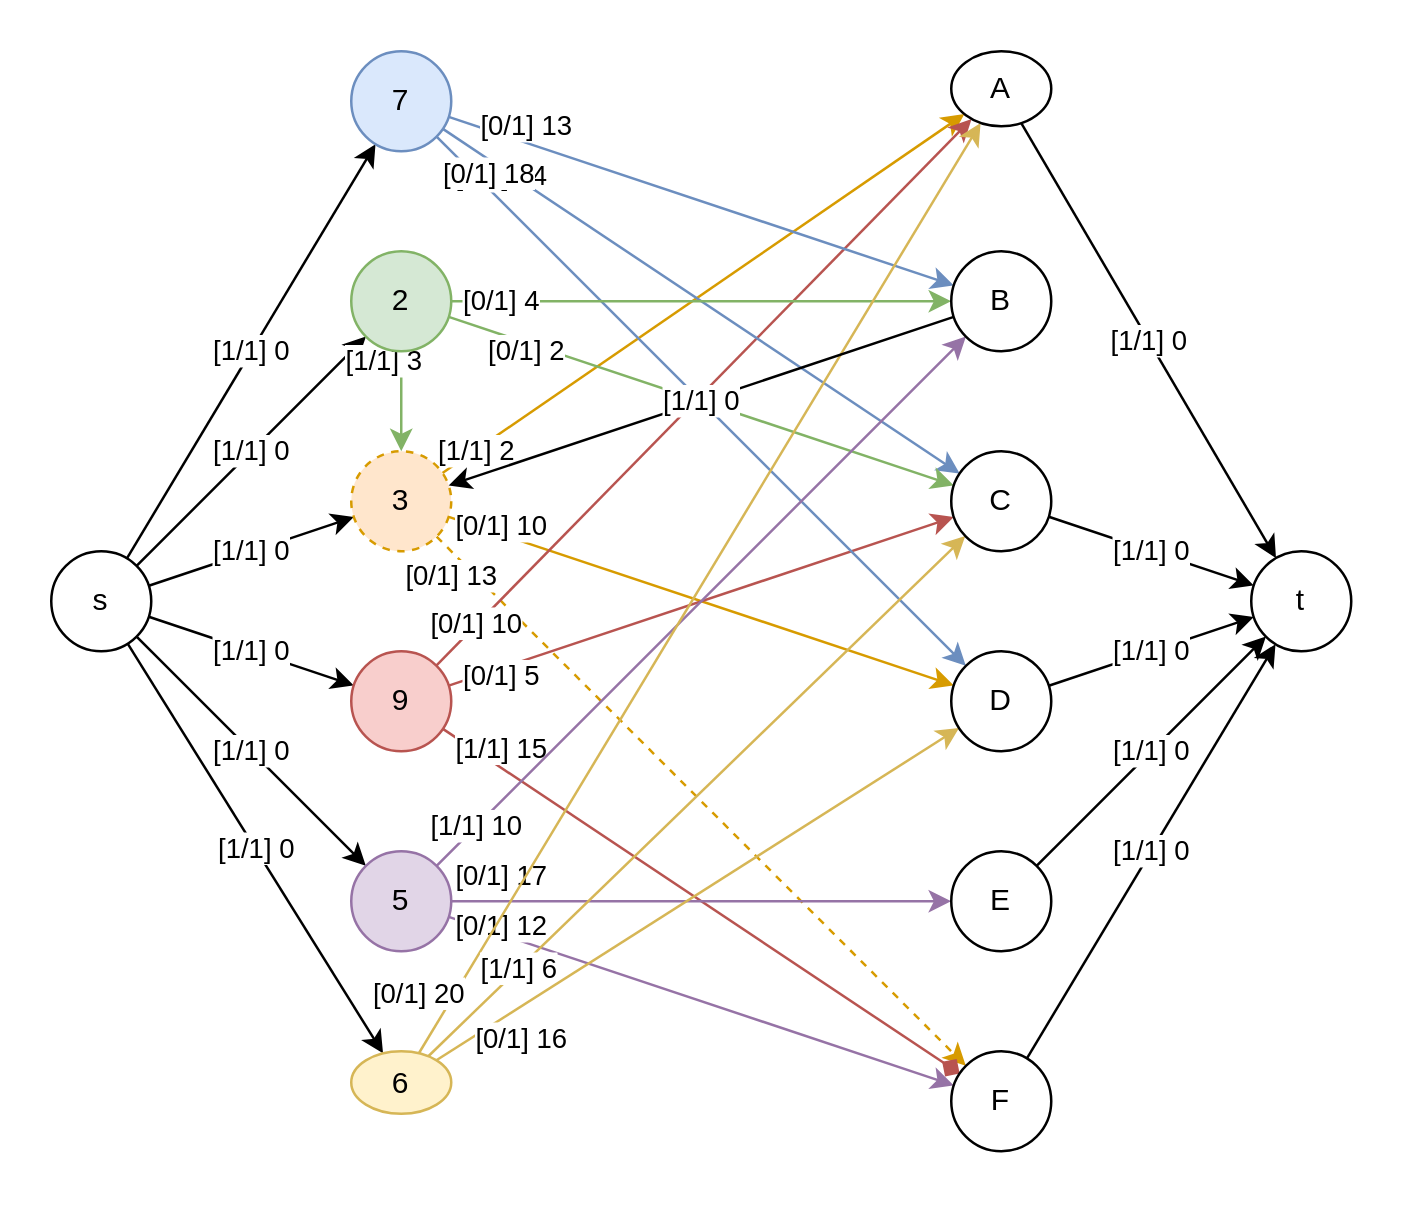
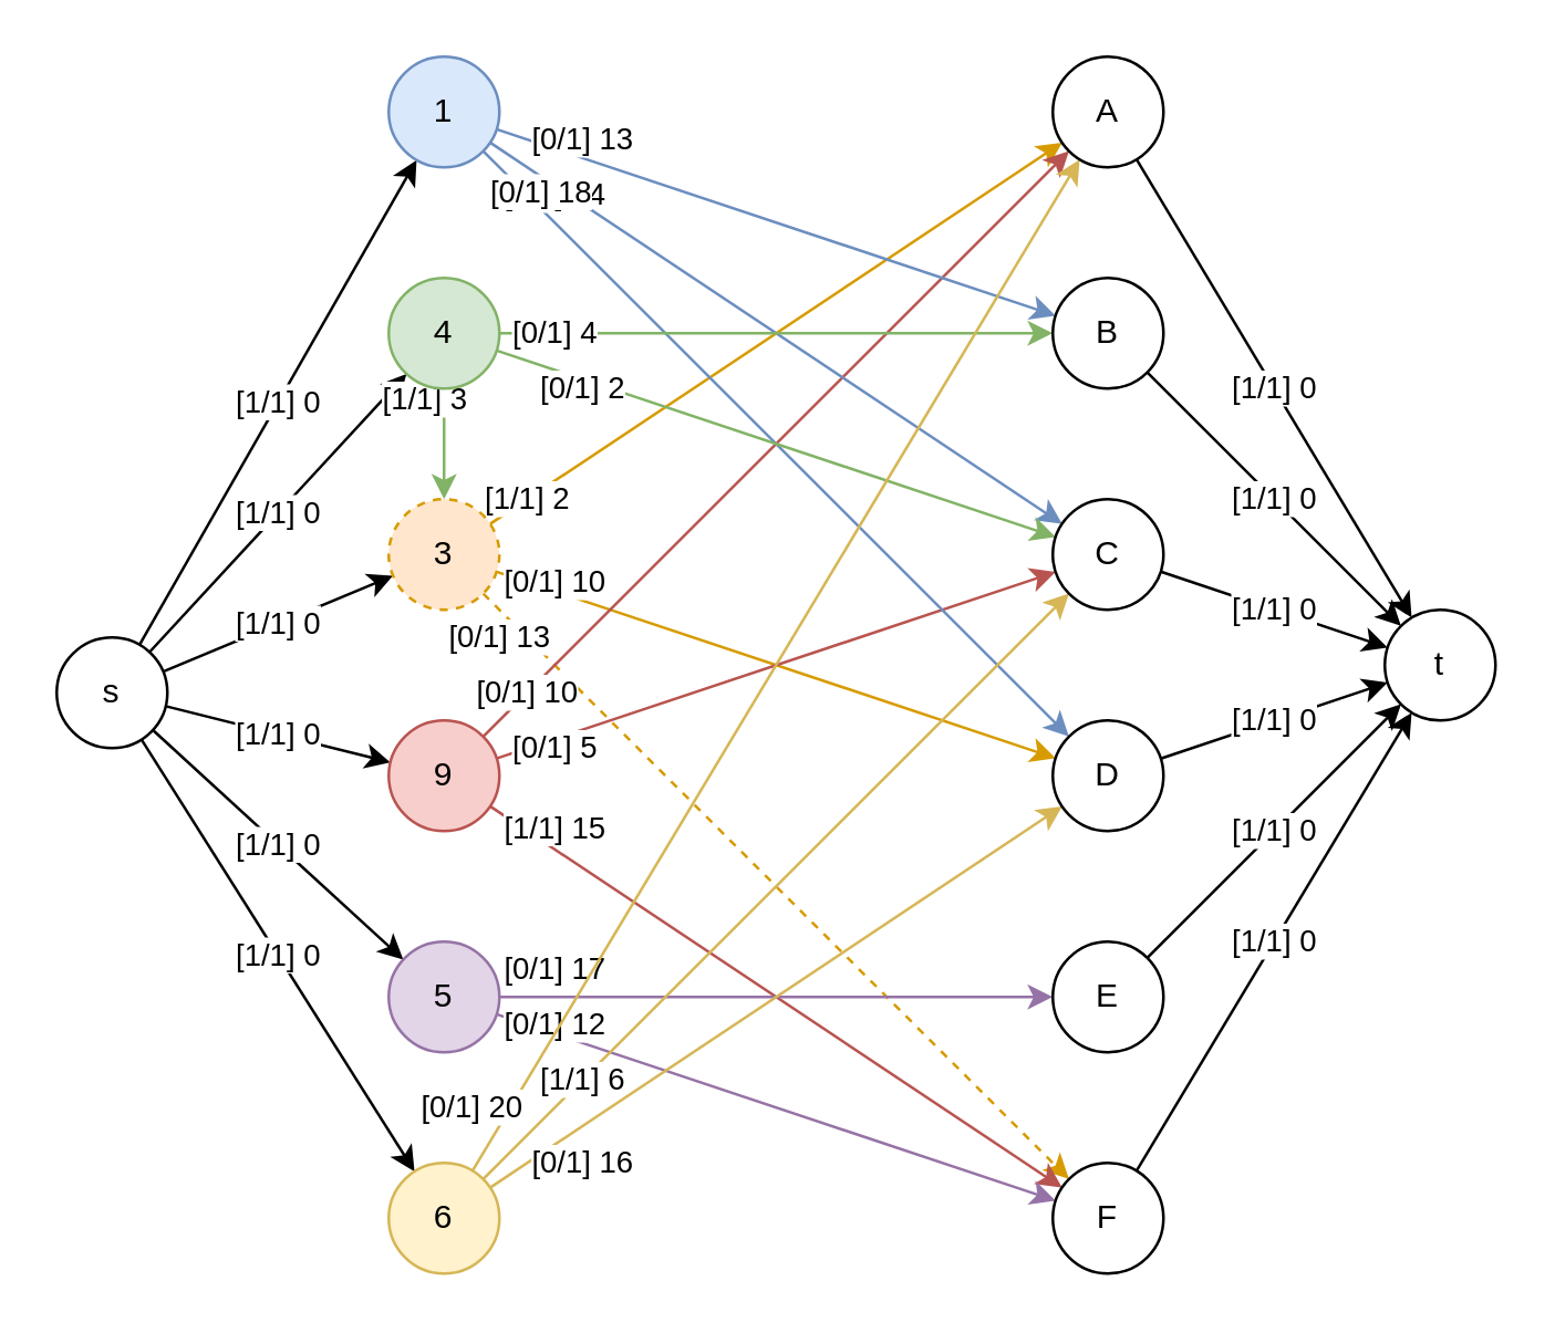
  <mxCell id="0" />
  <mxCell id="1" parent="0" />
  <mxCell id="2" value="[1/1] 0" style="rounded=0;orthogonalLoop=1;jettySize=auto;html=1;" parent="1" source="8" target="20" edge="1"><mxGeometry relative="1" as="geometry" /></mxCell>
  <mxCell id="3" value="[1/1] 0" style="rounded=0;orthogonalLoop=1;jettySize=auto;html=1;" parent="1" source="8" target="24" edge="1"><mxGeometry relative="1" as="geometry" /></mxCell>
  <mxCell id="4" value="[1/1] 0" style="rounded=0;orthogonalLoop=1;jettySize=auto;html=1;" parent="1" source="8" target="12" edge="1"><mxGeometry relative="1" as="geometry" /></mxCell>
  <mxCell id="5" value="[1/1] 0" style="rounded=0;orthogonalLoop=1;jettySize=auto;html=1;" parent="1" source="8" target="16" edge="1"><mxGeometry relative="1" as="geometry" /></mxCell>
  <mxCell id="6" value="[1/1] 0" style="rounded=0;orthogonalLoop=1;jettySize=auto;html=1;" parent="1" source="8" target="28" edge="1"><mxGeometry relative="1" as="geometry" /></mxCell>
  <mxCell id="7" value="[1/1] 0" style="rounded=0;orthogonalLoop=1;jettySize=auto;html=1;" parent="1" source="8" target="32" edge="1"><mxGeometry relative="1" as="geometry" /></mxCell>
- <mxCell id="8" value="s" style="ellipse;whiteSpace=wrap;html=1;aspect=fixed;" parent="1" vertex="1"><mxGeometry x="20" y="220" width="40" height="40" as="geometry" /></mxCell>
+ <mxCell id="8" value="s" style="ellipse;whiteSpace=wrap;html=1;aspect=fixed;" parent="1" vertex="1"><mxGeometry x="20" y="230" width="40" height="40" as="geometry" /></mxCell>
  <mxCell id="9" value="[1/1] 2" style="rounded=0;orthogonalLoop=1;jettySize=auto;html=1;fillColor=#ffe6cc;strokeColor=#d79b00;" parent="1" source="12" target="38" edge="1"><mxGeometry x="-0.871" relative="1" as="geometry"><mxPoint as="offset" /></mxGeometry></mxCell>
  <mxCell id="10" value="[0/1] 10" style="rounded=0;orthogonalLoop=1;jettySize=auto;html=1;fillColor=#ffe6cc;strokeColor=#d79b00;" parent="1" source="12" target="36" edge="1"><mxGeometry x="-0.802" y="3" relative="1" as="geometry"><mxPoint as="offset" /></mxGeometry></mxCell>
  <mxCell id="11" value="[0/1] 13" style="rounded=0;orthogonalLoop=1;jettySize=auto;html=1;fillColor=#ffe6cc;strokeColor=#d79b00;dashed=1;" parent="1" source="12" target="44" edge="1"><mxGeometry x="-0.897" y="-7" relative="1" as="geometry"><mxPoint as="offset" /></mxGeometry></mxCell>
  <mxCell id="12" value="3" style="ellipse;whiteSpace=wrap;html=1;aspect=fixed;fillColor=#ffe6cc;strokeColor=#d79b00;dashed=1;" parent="1" vertex="1"><mxGeometry x="140" y="180" width="40" height="40" as="geometry" /></mxCell>
  <mxCell id="13" value="[0/1] 10" style="rounded=0;orthogonalLoop=1;jettySize=auto;html=1;fillColor=#f8cecc;strokeColor=#b85450;" parent="1" source="16" target="38" edge="1"><mxGeometry x="-0.85" relative="1" as="geometry"><mxPoint as="offset" /></mxGeometry></mxCell>
  <mxCell id="14" value="[0/1] 5" style="rounded=0;orthogonalLoop=1;jettySize=auto;html=1;fillColor=#f8cecc;strokeColor=#b85450;" parent="1" source="16" target="34" edge="1"><mxGeometry x="-0.802" y="-3" relative="1" as="geometry"><mxPoint as="offset" /></mxGeometry></mxCell>
- <mxCell id="15" value="[1/1] 15" style="rounded=0;orthogonalLoop=1;jettySize=auto;html=1;fillColor=#f8cecc;strokeColor=#b85450;endArrow=diamond;" parent="1" source="16" target="44" edge="1"><mxGeometry x="-0.804" y="6" relative="1" as="geometry"><mxPoint as="offset" /></mxGeometry></mxCell>
+ <mxCell id="15" value="[1/1] 15" style="rounded=0;orthogonalLoop=1;jettySize=auto;html=1;fillColor=#f8cecc;strokeColor=#b85450;" parent="1" source="16" target="44" edge="1"><mxGeometry x="-0.804" y="6" relative="1" as="geometry"><mxPoint as="offset" /></mxGeometry></mxCell>
  <mxCell id="16" value="9" style="ellipse;whiteSpace=wrap;html=1;aspect=fixed;fillColor=#f8cecc;strokeColor=#b85450;" parent="1" vertex="1"><mxGeometry x="140" y="260" width="40" height="40" as="geometry" /></mxCell>
  <mxCell id="17" value="[0/1] 13" style="rounded=0;orthogonalLoop=1;jettySize=auto;html=1;fillColor=#dae8fc;strokeColor=#6c8ebf;" parent="1" source="20" target="40" edge="1"><mxGeometry x="-0.713" y="6" relative="1" as="geometry"><mxPoint as="offset" /></mxGeometry></mxCell>
  <mxCell id="18" value="[1/1] 14" style="rounded=0;orthogonalLoop=1;jettySize=auto;html=1;fillColor=#dae8fc;strokeColor=#6c8ebf;" parent="1" source="20" target="36" edge="1"><mxGeometry x="-0.803" y="7" relative="1" as="geometry"><mxPoint as="offset" /></mxGeometry></mxCell>
  <mxCell id="19" value="[0/1] 18" style="rounded=0;orthogonalLoop=1;jettySize=auto;html=1;fillColor=#dae8fc;strokeColor=#6c8ebf;" parent="1" source="20" target="34" edge="1"><mxGeometry x="-0.788" y="-4" relative="1" as="geometry"><mxPoint x="-1" as="offset" /></mxGeometry></mxCell>
- <mxCell id="20" value="7" style="ellipse;whiteSpace=wrap;html=1;aspect=fixed;fillColor=#dae8fc;strokeColor=#6c8ebf;" parent="1" vertex="1"><mxGeometry x="140" y="20" width="40" height="40" as="geometry" /></mxCell>
+ <mxCell id="20" value="1" style="ellipse;whiteSpace=wrap;html=1;aspect=fixed;fillColor=#dae8fc;strokeColor=#6c8ebf;" parent="1" vertex="1"><mxGeometry x="140" y="20" width="40" height="40" as="geometry" /></mxCell>
  <mxCell id="21" value="[0/1] 4" style="rounded=0;orthogonalLoop=1;jettySize=auto;html=1;fillColor=#d5e8d4;strokeColor=#82b366;" parent="1" source="24" target="40" edge="1"><mxGeometry x="-0.8" relative="1" as="geometry"><mxPoint as="offset" /></mxGeometry></mxCell>
  <mxCell id="22" value="[0/1] 2" style="rounded=0;orthogonalLoop=1;jettySize=auto;html=1;fillColor=#d5e8d4;strokeColor=#82b366;" parent="1" source="24" target="34" edge="1"><mxGeometry x="-0.683" y="-3" relative="1" as="geometry"><mxPoint as="offset" /></mxGeometry></mxCell>
  <mxCell id="23" value="[1/1] 3" style="rounded=0;orthogonalLoop=1;jettySize=auto;html=1;fillColor=#d5e8d4;strokeColor=#82b366;" parent="1" source="24" target="12" edge="1"><mxGeometry x="-0.803" y="-7" relative="1" as="geometry"><mxPoint as="offset" /></mxGeometry></mxCell>
- <mxCell id="24" value="2" style="ellipse;whiteSpace=wrap;html=1;aspect=fixed;fillColor=#d5e8d4;strokeColor=#82b366;" parent="1" vertex="1"><mxGeometry x="140" y="100" width="40" height="40" as="geometry" /></mxCell>
- <mxCell id="25" value="[1/1] 10" style="rounded=0;orthogonalLoop=1;jettySize=auto;html=1;fillColor=#e1d5e7;strokeColor=#9673a6;" parent="1" source="28" target="40" edge="1"><mxGeometry x="-0.85" relative="1" as="geometry"><mxPoint as="offset" /></mxGeometry></mxCell>
+ <mxCell id="24" value="4" style="ellipse;whiteSpace=wrap;html=1;aspect=fixed;fillColor=#d5e8d4;strokeColor=#82b366;" parent="1" vertex="1"><mxGeometry x="140" y="100" width="40" height="40" as="geometry" /></mxCell>
  <mxCell id="26" value="[0/1] 17" style="rounded=0;orthogonalLoop=1;jettySize=auto;html=1;fillColor=#e1d5e7;strokeColor=#9673a6;" parent="1" source="28" target="42" edge="1"><mxGeometry x="-0.8" y="10" relative="1" as="geometry"><mxPoint as="offset" /></mxGeometry></mxCell>
  <mxCell id="27" value="[0/1] 12" style="rounded=0;orthogonalLoop=1;jettySize=auto;html=1;fillColor=#e1d5e7;strokeColor=#9673a6;" parent="1" source="28" target="44" edge="1"><mxGeometry x="-0.802" y="3" relative="1" as="geometry"><mxPoint as="offset" /></mxGeometry></mxCell>
  <mxCell id="28" value="5" style="ellipse;whiteSpace=wrap;html=1;aspect=fixed;fillColor=#e1d5e7;strokeColor=#9673a6;" parent="1" vertex="1"><mxGeometry x="140" y="340" width="40" height="40" as="geometry" /></mxCell>
  <mxCell id="29" value="[0/1] 20" style="rounded=0;orthogonalLoop=1;jettySize=auto;html=1;fillColor=#fff2cc;strokeColor=#d6b656;" parent="1" source="32" target="38" edge="1"><mxGeometry x="-0.909" y="12" relative="1" as="geometry"><mxPoint as="offset" /></mxGeometry></mxCell>
  <mxCell id="30" value="[1/1] 6" style="rounded=0;orthogonalLoop=1;jettySize=auto;html=1;fillColor=#fff2cc;strokeColor=#d6b656;" parent="1" source="32" target="34" edge="1"><mxGeometry x="-0.661" relative="1" as="geometry"><mxPoint as="offset" /></mxGeometry></mxCell>
  <mxCell id="31" value="&lt;div&gt;[0/1] 16&lt;/div&gt;" style="rounded=0;orthogonalLoop=1;jettySize=auto;html=1;fillColor=#fff2cc;strokeColor=#d6b656;" parent="1" source="32" target="36" edge="1"><mxGeometry x="-0.737" y="-11" relative="1" as="geometry"><mxPoint as="offset" /></mxGeometry></mxCell>
- <mxCell id="32" value="6" style="ellipse;whiteSpace=wrap;html=1;aspect=fixed;fillColor=#fff2cc;strokeColor=#d6b656;" parent="1" vertex="1"><mxGeometry x="140" y="420" width="40" height="25" as="geometry" /></mxCell>
+ <mxCell id="32" value="6" style="ellipse;whiteSpace=wrap;html=1;aspect=fixed;fillColor=#fff2cc;strokeColor=#d6b656;" parent="1" vertex="1"><mxGeometry x="140" y="420" width="40" height="40" as="geometry" /></mxCell>
  <mxCell id="33" value="[1/1] 0" style="rounded=0;orthogonalLoop=1;jettySize=auto;html=1;" parent="1" source="34" target="45" edge="1"><mxGeometry relative="1" as="geometry" /></mxCell>
  <mxCell id="34" value="C" style="ellipse;whiteSpace=wrap;html=1;aspect=fixed;" parent="1" vertex="1"><mxGeometry x="380" y="180" width="40" height="40" as="geometry" /></mxCell>
  <mxCell id="35" value="[1/1] 0" style="rounded=0;orthogonalLoop=1;jettySize=auto;html=1;" parent="1" source="36" target="45" edge="1"><mxGeometry relative="1" as="geometry" /></mxCell>
  <mxCell id="36" value="D" style="ellipse;whiteSpace=wrap;html=1;aspect=fixed;" parent="1" vertex="1"><mxGeometry x="380" y="260" width="40" height="40" as="geometry" /></mxCell>
  <mxCell id="37" value="[1/1] 0" style="rounded=0;orthogonalLoop=1;jettySize=auto;html=1;" parent="1" source="38" target="45" edge="1"><mxGeometry relative="1" as="geometry" /></mxCell>
- <mxCell id="38" value="A" style="ellipse;whiteSpace=wrap;html=1;aspect=fixed;" parent="1" vertex="1"><mxGeometry x="380" y="20" width="40" height="30" as="geometry" /></mxCell>
- <mxCell id="39" value="[1/1] 0" style="rounded=0;orthogonalLoop=1;jettySize=auto;html=1;" parent="1" source="40" target="12" edge="1"><mxGeometry relative="1" as="geometry" /></mxCell>
+ <mxCell id="38" value="A" style="ellipse;whiteSpace=wrap;html=1;aspect=fixed;" parent="1" vertex="1"><mxGeometry x="380" y="20" width="40" height="40" as="geometry" /></mxCell>
+ <mxCell id="39" value="[1/1] 0" style="rounded=0;orthogonalLoop=1;jettySize=auto;html=1;" parent="1" source="40" target="45" edge="1"><mxGeometry relative="1" as="geometry" /></mxCell>
  <mxCell id="40" value="B" style="ellipse;whiteSpace=wrap;html=1;aspect=fixed;" parent="1" vertex="1"><mxGeometry x="380" y="100" width="40" height="40" as="geometry" /></mxCell>
  <mxCell id="41" value="[1/1] 0" style="rounded=0;orthogonalLoop=1;jettySize=auto;html=1;" parent="1" source="42" target="45" edge="1"><mxGeometry relative="1" as="geometry" /></mxCell>
  <mxCell id="42" value="E" style="ellipse;whiteSpace=wrap;html=1;aspect=fixed;" parent="1" vertex="1"><mxGeometry x="380" y="340" width="40" height="40" as="geometry" /></mxCell>
  <mxCell id="43" value="[1/1] 0" style="rounded=0;orthogonalLoop=1;jettySize=auto;html=1;" parent="1" source="44" target="45" edge="1"><mxGeometry relative="1" as="geometry" /></mxCell>
  <mxCell id="44" value="F" style="ellipse;whiteSpace=wrap;html=1;aspect=fixed;" parent="1" vertex="1"><mxGeometry x="380" y="420" width="40" height="40" as="geometry" /></mxCell>
  <mxCell id="45" value="t" style="ellipse;whiteSpace=wrap;html=1;aspect=fixed;" parent="1" vertex="1"><mxGeometry x="500" y="220" width="40" height="40" as="geometry" /></mxCell>
